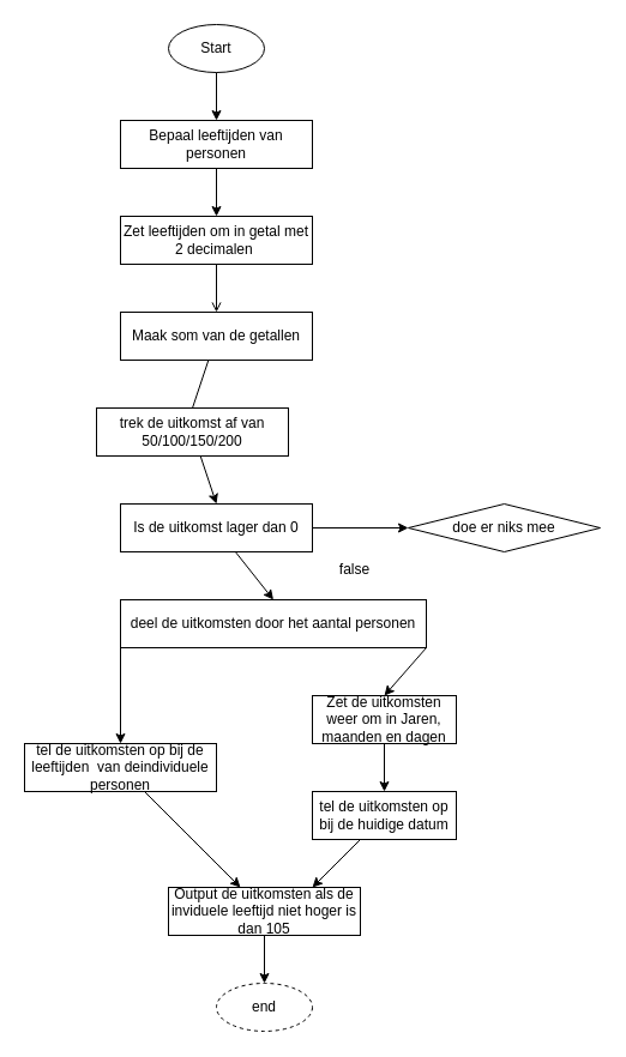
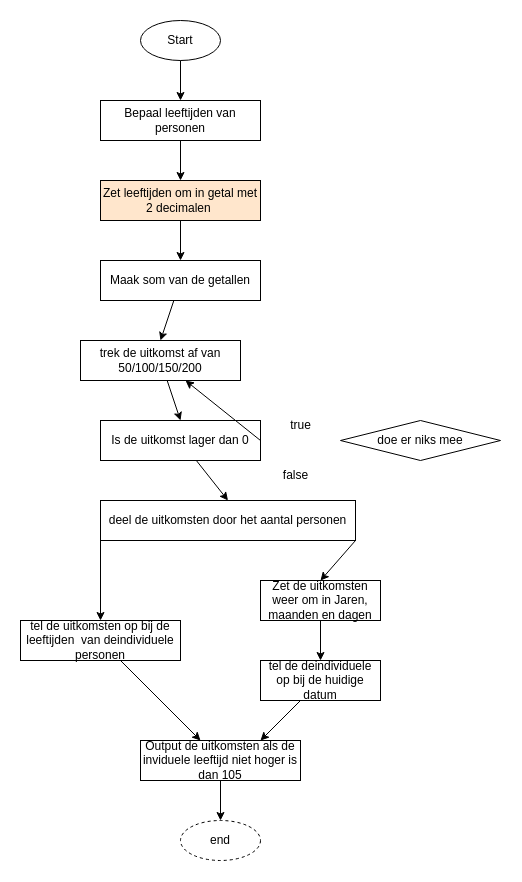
  <mxCell id="0" />
  <mxCell id="1" parent="0" />
  <mxCell id="2" value="Start&lt;br&gt;" style="ellipse;whiteSpace=wrap;html=1;" vertex="1" parent="1"><mxGeometry x="140" y="20" width="80" height="40" as="geometry" /></mxCell>
  <mxCell id="3" value="" style="endArrow=classic;html=1;exitX=0.5;exitY=1;exitDx=0;exitDy=0;" edge="1" parent="1" source="2"><mxGeometry width="50" height="50" relative="1" as="geometry"><mxPoint x="220" y="310" as="sourcePoint" /><mxPoint x="180" y="100" as="targetPoint" /></mxGeometry></mxCell>
  <mxCell id="4" style="edgeStyle=none;html=1;entryX=0.5;entryY=0;entryDx=0;entryDy=0;" edge="1" parent="1" source="5"><mxGeometry relative="1" as="geometry"><mxPoint x="180" y="180" as="targetPoint" /></mxGeometry></mxCell>
  <mxCell id="5" value="Bepaal leeftijden van personen" style="rounded=0;whiteSpace=wrap;html=1;" vertex="1" parent="1"><mxGeometry x="100" y="100" width="160" height="40" as="geometry" /></mxCell>
- <mxCell id="6" style="edgeStyle=none;html=1;endArrow=open;" edge="1" parent="1" source="7" target="9"><mxGeometry relative="1" as="geometry" /></mxCell>
- <mxCell id="7" value="Zet leeftijden om in getal met 2 decimalen&amp;nbsp;" style="rounded=0;whiteSpace=wrap;html=1;" vertex="1" parent="1"><mxGeometry x="100" y="180" width="160" height="40" as="geometry" /></mxCell>
- <mxCell id="8" style="edgeStyle=none;html=1;entryX=0.5;entryY=0;entryDx=0;entryDy=0;endArrow=none;" edge="1" parent="1" source="9" target="11"><mxGeometry relative="1" as="geometry" /></mxCell>
+ <mxCell id="6" style="edgeStyle=none;html=1;" edge="1" parent="1" source="7" target="9"><mxGeometry relative="1" as="geometry" /></mxCell>
+ <mxCell id="7" value="Zet leeftijden om in getal met 2 decimalen&amp;nbsp;" style="rounded=0;whiteSpace=wrap;html=1;fillColor=#ffe6cc;" vertex="1" parent="1"><mxGeometry x="100" y="180" width="160" height="40" as="geometry" /></mxCell>
+ <mxCell id="8" style="edgeStyle=none;html=1;entryX=0.5;entryY=0;entryDx=0;entryDy=0;" edge="1" parent="1" source="9" target="11"><mxGeometry relative="1" as="geometry" /></mxCell>
  <mxCell id="9" value="Maak som van de getallen" style="rounded=0;whiteSpace=wrap;html=1;" vertex="1" parent="1"><mxGeometry x="100" y="260" width="160" height="40" as="geometry" /></mxCell>
  <mxCell id="10" style="edgeStyle=none;html=1;" edge="1" parent="1" source="11"><mxGeometry relative="1" as="geometry"><mxPoint x="180" y="420" as="targetPoint" /></mxGeometry></mxCell>
  <mxCell id="11" value="trek de uitkomst af van&lt;br&gt;50/100/150/200" style="rounded=0;whiteSpace=wrap;html=1;" vertex="1" parent="1"><mxGeometry x="80" y="340" width="160" height="40" as="geometry" /></mxCell>
  <mxCell id="12" style="edgeStyle=none;html=1;entryX=0.5;entryY=0;entryDx=0;entryDy=0;" edge="1" parent="1" source="13" target="17"><mxGeometry relative="1" as="geometry" /></mxCell>
  <mxCell id="13" value="Is de uitkomst lager dan 0" style="rounded=0;whiteSpace=wrap;html=1;" vertex="1" parent="1"><mxGeometry x="100" y="420" width="160" height="40" as="geometry" /></mxCell>
  <mxCell id="14" value="doe er niks mee" style="rhombus;whiteSpace=wrap;html=1;" vertex="1" parent="1"><mxGeometry x="340" y="420" width="160" height="40" as="geometry" /></mxCell>
- <mxCell id="15" value="" style="endArrow=classic;html=1;exitX=1;exitY=0.5;exitDx=0;exitDy=0;entryX=0;entryY=0.5;entryDx=0;entryDy=0;" edge="1" parent="1" source="13" target="14"><mxGeometry width="50" height="50" relative="1" as="geometry"><mxPoint x="360" y="380" as="sourcePoint" /><mxPoint x="410" y="330" as="targetPoint" /></mxGeometry></mxCell>
+ <mxCell id="15" value="" style="endArrow=classic;html=1;exitX=1;exitY=0.5;exitDx=0;exitDy=0;" edge="1" parent="1" source="13" target="11"><mxGeometry width="50" height="50" relative="1" as="geometry"><mxPoint x="360" y="380" as="sourcePoint" /><mxPoint x="410" y="330" as="targetPoint" /></mxGeometry></mxCell>
+ <mxCell id="16" value="true" style="text;html=1;align=center;verticalAlign=middle;resizable=0;points=[];autosize=1;strokeColor=none;fillColor=none;" vertex="1" parent="1"><mxGeometry x="280" y="410" width="40" height="30" as="geometry" /></mxCell>
  <mxCell id="17" value="deel de uitkomsten door het aantal personen" style="rounded=0;whiteSpace=wrap;html=1;" vertex="1" parent="1"><mxGeometry x="100" y="500" width="255" height="40" as="geometry" /></mxCell>
  <mxCell id="18" style="edgeStyle=none;html=1;" edge="1" parent="1" source="19" target="28"><mxGeometry relative="1" as="geometry"><mxPoint x="100" y="700" as="targetPoint" /></mxGeometry></mxCell>
  <mxCell id="19" value="tel de uitkomsten op bij de leeftijden&amp;nbsp; van deindividuele personen" style="rounded=0;whiteSpace=wrap;html=1;" vertex="1" parent="1"><mxGeometry x="20" y="620" width="160" height="40" as="geometry" /></mxCell>
  <mxCell id="20" value="false" style="text;html=1;align=center;verticalAlign=middle;resizable=0;points=[];autosize=1;strokeColor=none;fillColor=none;" vertex="1" parent="1"><mxGeometry x="270" y="460" width="50" height="30" as="geometry" /></mxCell>
  <mxCell id="21" value="" style="endArrow=classic;html=1;exitX=0;exitY=1;exitDx=0;exitDy=0;" edge="1" parent="1" source="17" target="19"><mxGeometry width="50" height="50" relative="1" as="geometry"><mxPoint x="260" y="470" as="sourcePoint" /><mxPoint x="310" y="420" as="targetPoint" /></mxGeometry></mxCell>
  <mxCell id="22" value="" style="endArrow=classic;html=1;exitX=1;exitY=1;exitDx=0;exitDy=0;entryX=0.5;entryY=0;entryDx=0;entryDy=0;" edge="1" parent="1" source="17" target="24"><mxGeometry width="50" height="50" relative="1" as="geometry"><mxPoint x="260" y="470" as="sourcePoint" /><mxPoint x="300" y="580" as="targetPoint" /></mxGeometry></mxCell>
  <mxCell id="23" style="edgeStyle=none;html=1;" edge="1" parent="1" source="24"><mxGeometry relative="1" as="geometry"><mxPoint x="320" y="660" as="targetPoint" /></mxGeometry></mxCell>
  <mxCell id="24" value="Zet de uitkomsten weer om in Jaren, maanden en dagen" style="rounded=0;whiteSpace=wrap;html=1;" vertex="1" parent="1"><mxGeometry x="260" y="580" width="120" height="40" as="geometry" /></mxCell>
  <mxCell id="25" style="edgeStyle=none;html=1;entryX=0.75;entryY=0;entryDx=0;entryDy=0;" edge="1" parent="1" source="26" target="28"><mxGeometry relative="1" as="geometry" /></mxCell>
- <mxCell id="26" value="tel de uitkomsten op bij de huidige datum" style="rounded=0;whiteSpace=wrap;html=1;" vertex="1" parent="1"><mxGeometry x="260" y="660" width="120" height="40" as="geometry" /></mxCell>
+ <mxCell id="26" value="tel de deindividuele op bij de huidige datum" style="rounded=0;whiteSpace=wrap;html=1;" vertex="1" parent="1"><mxGeometry x="260" y="660" width="120" height="40" as="geometry" /></mxCell>
  <mxCell id="27" style="edgeStyle=none;html=1;entryX=0.5;entryY=0;entryDx=0;entryDy=0;" edge="1" parent="1" source="28" target="29"><mxGeometry relative="1" as="geometry" /></mxCell>
  <mxCell id="28" value="Output de uitkomsten als de inviduele leeftijd niet hoger is dan 105" style="rounded=0;whiteSpace=wrap;html=1;" vertex="1" parent="1"><mxGeometry x="140" y="740" width="160" height="40" as="geometry" /></mxCell>
  <mxCell id="29" value="end" style="ellipse;whiteSpace=wrap;html=1;dashed=1;" vertex="1" parent="1"><mxGeometry x="180" y="820" width="80" height="40" as="geometry" /></mxCell>
